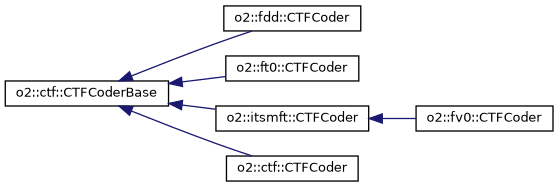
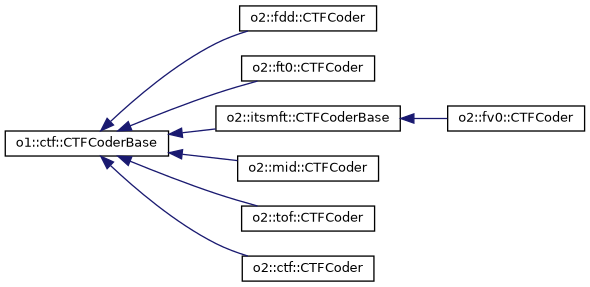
  digraph {
    fontname="DejaVu Sans"
    rankdir=LR
    node [color=black fontname="DejaVu Sans" fontsize=10 shape=record]
    edge [color=midnightblue dir=back fontname="DejaVu Sans" fontsize=10 labelfontname=Helvetica labelfontsize=10 style=solid]
-   n1 [height=0.2 label="o2::ctf::CTFCoderBase" width=0.4]
+   n1 [height=0.2 label="o1::ctf::CTFCoderBase" width=0.4]
    n2 [height=0.2 label="o2::fdd::CTFCoder" width=0.4]
    n3 [height=0.2 label="o2::ft0::CTFCoder" width=0.4]
-   n4 [height=0.2 label="o2::itsmft::CTFCoder" width=0.4]
+   n4 [height=0.2 label="o2::itsmft::CTFCoderBase" width=0.4]
+   n5 [height=0.2 label="o2::mid::CTFCoder" width=0.4]
+   n6 [height=0.2 label="o2::tof::CTFCoder" width=0.4]
    n7 [height=0.2 label="o2::ctf::CTFCoder" width=0.4]
    n8 [height=0.2 label="o2::fv0::CTFCoder" width=0.4]
    n1 -> n2
    n1 -> n3
    n1 -> n4
+   n1 -> n5
+   n1 -> n6
    n1 -> n7
    n4 -> n8
  }
